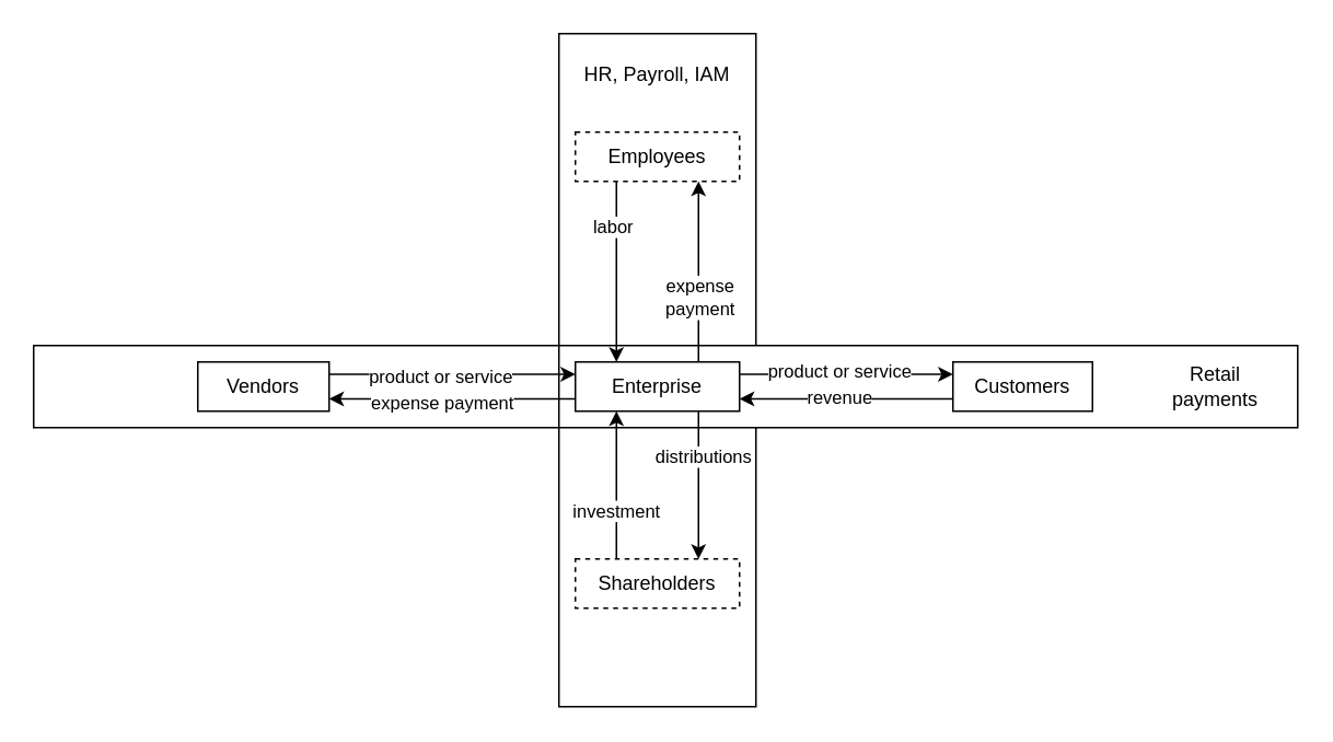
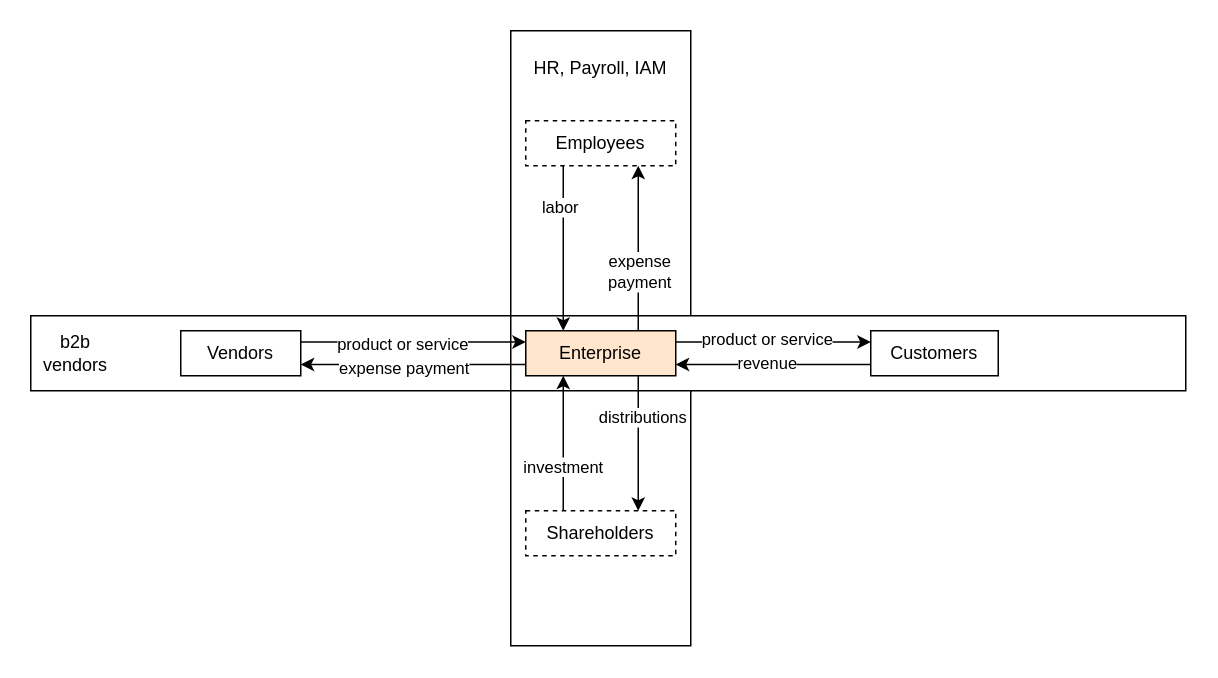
  <mxCell id="0" />
  <mxCell id="1" parent="0" />
  <mxCell id="2" value="" style="group" vertex="1" connectable="0" parent="1"><mxGeometry x="20" y="20" width="770" height="410" as="geometry" /></mxCell>
  <mxCell id="3" value="" style="rounded=0;whiteSpace=wrap;html=1;" vertex="1" parent="2"><mxGeometry y="190" width="440" height="50" as="geometry" /></mxCell>
  <mxCell id="4" value="" style="group" vertex="1" connectable="0" parent="2"><mxGeometry x="320" width="120" height="240" as="geometry" /></mxCell>
  <mxCell id="5" value="" style="rounded=0;whiteSpace=wrap;html=1;" vertex="1" parent="4"><mxGeometry width="120" height="240" as="geometry" /></mxCell>
  <mxCell id="6" value="HR, Payroll, IAM" style="text;html=1;strokeColor=none;fillColor=none;align=center;verticalAlign=middle;whiteSpace=wrap;rounded=0;" vertex="1" parent="4"><mxGeometry x="10" y="10" width="100" height="30" as="geometry" /></mxCell>
  <mxCell id="7" value="" style="rounded=0;whiteSpace=wrap;html=1;" vertex="1" parent="2"><mxGeometry x="320" y="190" width="120" height="220" as="geometry" /></mxCell>
  <mxCell id="8" value="" style="rounded=0;whiteSpace=wrap;html=1;" vertex="1" parent="2"><mxGeometry x="320" y="190" width="450" height="50" as="geometry" /></mxCell>
- <mxCell id="9" value="Enterprise" style="rounded=0;whiteSpace=wrap;html=1;" vertex="1" parent="2"><mxGeometry x="330" y="200" width="100" height="30" as="geometry" /></mxCell>
+ <mxCell id="9" value="Enterprise" style="rounded=0;whiteSpace=wrap;html=1;fillColor=#ffe6cc;" vertex="1" parent="2"><mxGeometry x="330" y="200" width="100" height="30" as="geometry" /></mxCell>
  <mxCell id="10" style="edgeStyle=none;html=1;exitX=1;exitY=0.25;exitDx=0;exitDy=0;entryX=0;entryY=0.25;entryDx=0;entryDy=0;" edge="1" parent="2" source="12" target="9"><mxGeometry relative="1" as="geometry" /></mxCell>
  <mxCell id="11" value="product or service" style="edgeLabel;html=1;align=center;verticalAlign=middle;resizable=0;points=[];" vertex="1" connectable="0" parent="10"><mxGeometry x="-0.283" relative="1" as="geometry"><mxPoint x="13" y="1" as="offset" /></mxGeometry></mxCell>
  <mxCell id="12" value="Vendors" style="rounded=0;whiteSpace=wrap;html=1;" vertex="1" parent="2"><mxGeometry x="100" y="200" width="80" height="30" as="geometry" /></mxCell>
  <mxCell id="13" style="edgeStyle=none;html=1;exitX=0;exitY=0.75;exitDx=0;exitDy=0;entryX=1;entryY=0.75;entryDx=0;entryDy=0;" edge="1" parent="2" source="9" target="12"><mxGeometry relative="1" as="geometry" /></mxCell>
  <mxCell id="14" value="expense payment" style="edgeLabel;html=1;align=center;verticalAlign=middle;resizable=0;points=[];" vertex="1" connectable="0" parent="13"><mxGeometry x="0.246" y="2" relative="1" as="geometry"><mxPoint x="11" as="offset" /></mxGeometry></mxCell>
  <mxCell id="15" style="edgeStyle=none;html=1;exitX=0.25;exitY=1;exitDx=0;exitDy=0;entryX=0.25;entryY=0;entryDx=0;entryDy=0;" edge="1" parent="2" source="17" target="9"><mxGeometry relative="1" as="geometry" /></mxCell>
  <mxCell id="16" value="labor" style="edgeLabel;html=1;align=center;verticalAlign=middle;resizable=0;points=[];" vertex="1" connectable="0" parent="15"><mxGeometry x="-0.509" y="-3" relative="1" as="geometry"><mxPoint as="offset" /></mxGeometry></mxCell>
  <mxCell id="17" value="Employees" style="rounded=0;whiteSpace=wrap;html=1;dashed=1;" vertex="1" parent="2"><mxGeometry x="330" y="60" width="100" height="30" as="geometry" /></mxCell>
  <mxCell id="18" style="edgeStyle=none;html=1;exitX=0.75;exitY=0;exitDx=0;exitDy=0;entryX=0.75;entryY=1;entryDx=0;entryDy=0;" edge="1" parent="2" source="9" target="17"><mxGeometry relative="1" as="geometry" /></mxCell>
  <mxCell id="19" value="expense&lt;br&gt;payment" style="edgeLabel;html=1;align=center;verticalAlign=middle;resizable=0;points=[];" vertex="1" connectable="0" parent="18"><mxGeometry x="-0.473" relative="1" as="geometry"><mxPoint y="-11" as="offset" /></mxGeometry></mxCell>
  <mxCell id="20" style="edgeStyle=none;html=1;exitX=0.25;exitY=0;exitDx=0;exitDy=0;entryX=0.25;entryY=1;entryDx=0;entryDy=0;" edge="1" parent="2" source="22" target="9"><mxGeometry relative="1" as="geometry" /></mxCell>
  <mxCell id="21" value="investment" style="edgeLabel;html=1;align=center;verticalAlign=middle;resizable=0;points=[];" vertex="1" connectable="0" parent="20"><mxGeometry x="-0.333" y="1" relative="1" as="geometry"><mxPoint as="offset" /></mxGeometry></mxCell>
  <mxCell id="22" value="Shareholders" style="rounded=0;whiteSpace=wrap;html=1;dashed=1;" vertex="1" parent="2"><mxGeometry x="330" y="320" width="100" height="30" as="geometry" /></mxCell>
  <mxCell id="23" style="edgeStyle=none;html=1;exitX=0.75;exitY=1;exitDx=0;exitDy=0;entryX=0.75;entryY=0;entryDx=0;entryDy=0;" edge="1" parent="2" source="9" target="22"><mxGeometry relative="1" as="geometry" /></mxCell>
  <mxCell id="24" value="distributions" style="edgeLabel;html=1;align=center;verticalAlign=middle;resizable=0;points=[];" vertex="1" connectable="0" parent="23"><mxGeometry x="-0.4" y="2" relative="1" as="geometry"><mxPoint as="offset" /></mxGeometry></mxCell>
  <mxCell id="25" style="edgeStyle=none;html=1;exitX=0;exitY=0.75;exitDx=0;exitDy=0;entryX=1;entryY=0.75;entryDx=0;entryDy=0;" edge="1" parent="2" source="27" target="9"><mxGeometry relative="1" as="geometry" /></mxCell>
  <mxCell id="26" value="revenue" style="edgeLabel;html=1;align=center;verticalAlign=middle;resizable=0;points=[];" vertex="1" connectable="0" parent="25"><mxGeometry x="0.339" y="-1" relative="1" as="geometry"><mxPoint x="17" as="offset" /></mxGeometry></mxCell>
  <mxCell id="27" value="Customers" style="rounded=0;whiteSpace=wrap;html=1;" vertex="1" parent="2"><mxGeometry x="560" y="200" width="85" height="30" as="geometry" /></mxCell>
  <mxCell id="28" style="edgeStyle=none;html=1;exitX=1;exitY=0.25;exitDx=0;exitDy=0;entryX=0;entryY=0.25;entryDx=0;entryDy=0;" edge="1" parent="2" source="9" target="27"><mxGeometry relative="1" as="geometry" /></mxCell>
  <mxCell id="29" value="product or service" style="edgeLabel;html=1;align=center;verticalAlign=middle;resizable=0;points=[];" vertex="1" connectable="0" parent="28"><mxGeometry x="-0.615" y="3" relative="1" as="geometry"><mxPoint x="35" y="1" as="offset" /></mxGeometry></mxCell>
- <mxCell id="31" value="Retail payments" style="text;html=1;strokeColor=none;fillColor=none;align=center;verticalAlign=middle;whiteSpace=wrap;rounded=0;" vertex="1" parent="2"><mxGeometry x="690" y="200" width="60" height="30" as="geometry" /></mxCell>
+ <mxCell id="30" value="b2b vendors" style="text;html=1;strokeColor=none;fillColor=none;align=center;verticalAlign=middle;whiteSpace=wrap;rounded=0;" vertex="1" parent="2"><mxGeometry y="200" width="60" height="30" as="geometry" /></mxCell>
